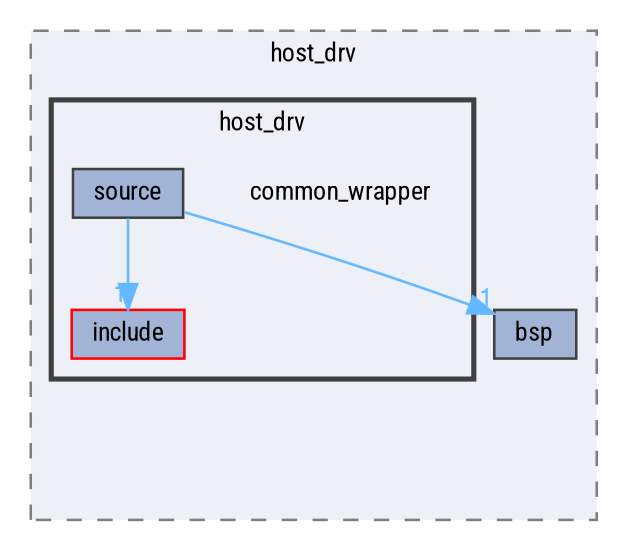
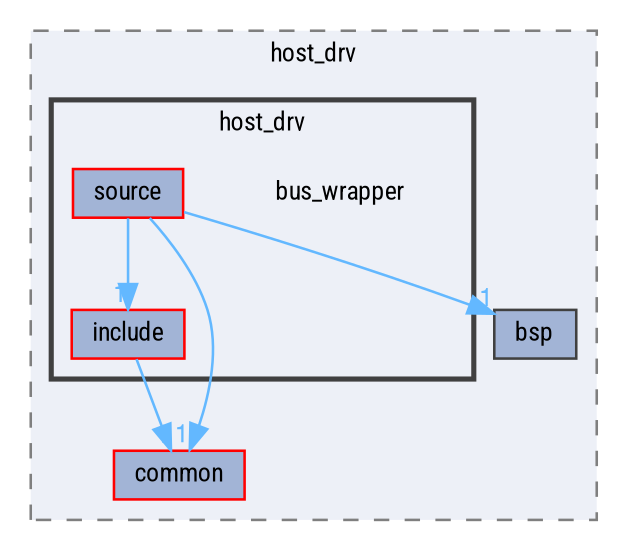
  digraph {
    compound=true
    fontname="Roboto Condensed"
    node [fontname="Roboto Condensed" fontsize=10 shape=box color=red fillcolor="#a2b4d6" style=filled]
    edge [color=steelblue1 fontcolor=steelblue1 fontname="Roboto Condensed" fontsize=10 headlabel=1 labeldistance=1.5 labelfontname=FreeSans labelfontsize=10]
-   n1 [height=0.2 label=common_wrapper shape=plaintext width=0.4 color="" fillcolor="" style=""]
+   n1 [height=0.2 label=bus_wrapper shape=plaintext width=0.4 color="" fillcolor="" style=""]
    n2 [height=0.2 label=include width=0.4]
-   n3 [color=grey25 height=0.2 label=source width=0.4]
+   n3 [height=0.2 label=source width=0.4]
+   n4 [height=0.2 label=common width=0.4]
    n5 [color=grey25 height=0.2 label=bsp width=0.4]
    subgraph cluster_1 {
      bgcolor="#edf0f7"
      fontsize=10
      label=host_drv
      pencolor=grey50
      style="filled,dashed"
+     n4
      n5
      subgraph cluster_2 {
        bgcolor="#edf0f7"
        fontsize=10
        label=host_drv
        pencolor=grey25
        style="filled,bold"
        n1
        n2
        n3
      }
    }
+   n2 -> n4
    n3 -> n2
+   n3 -> n4
    n3 -> n5
  }
